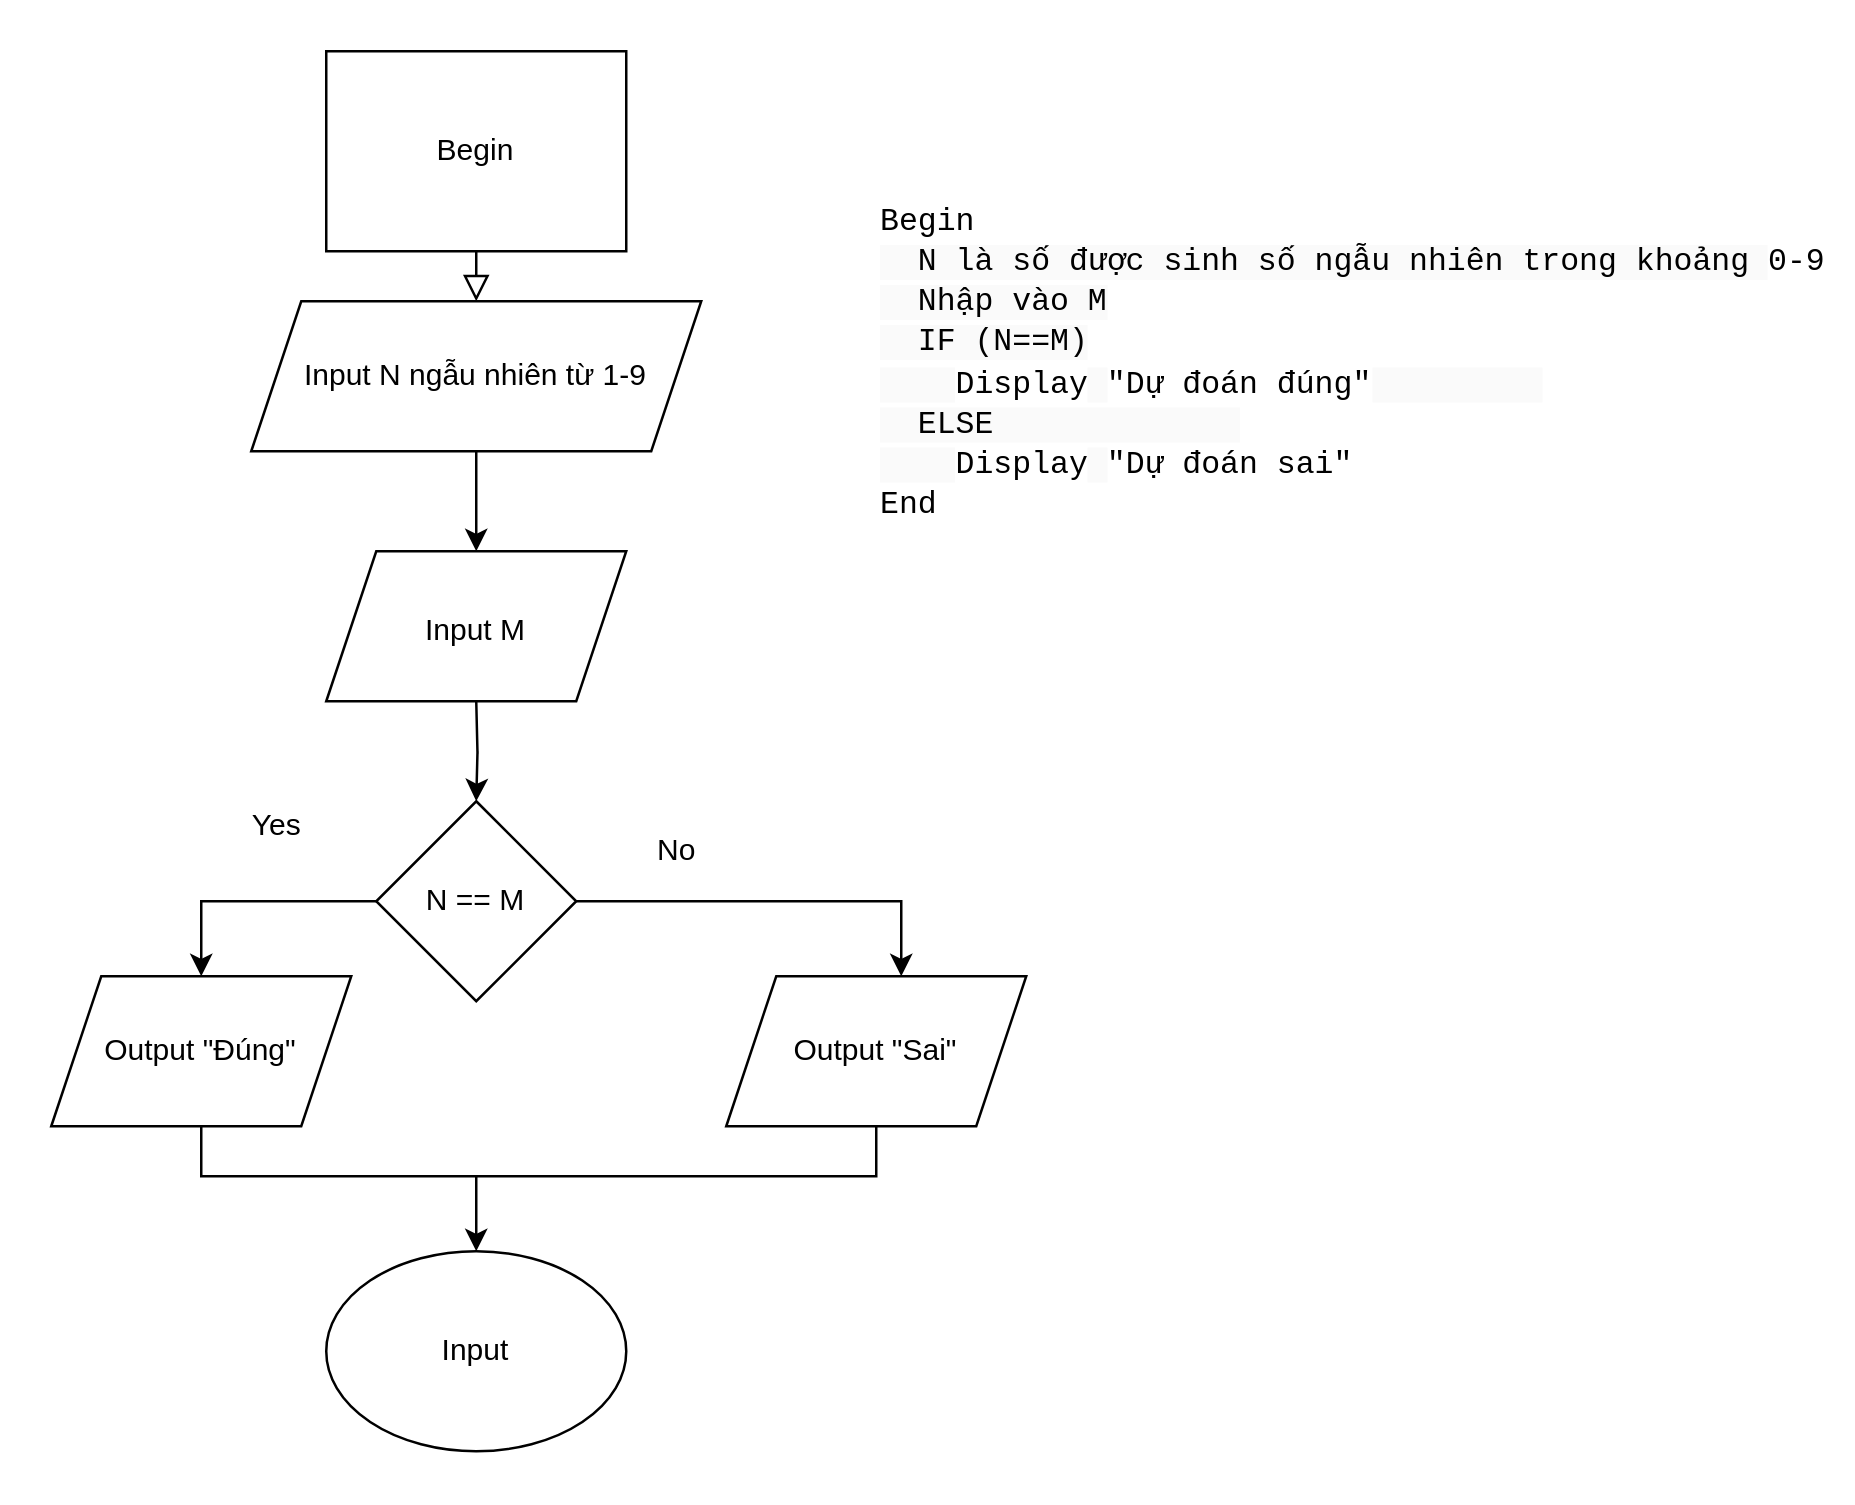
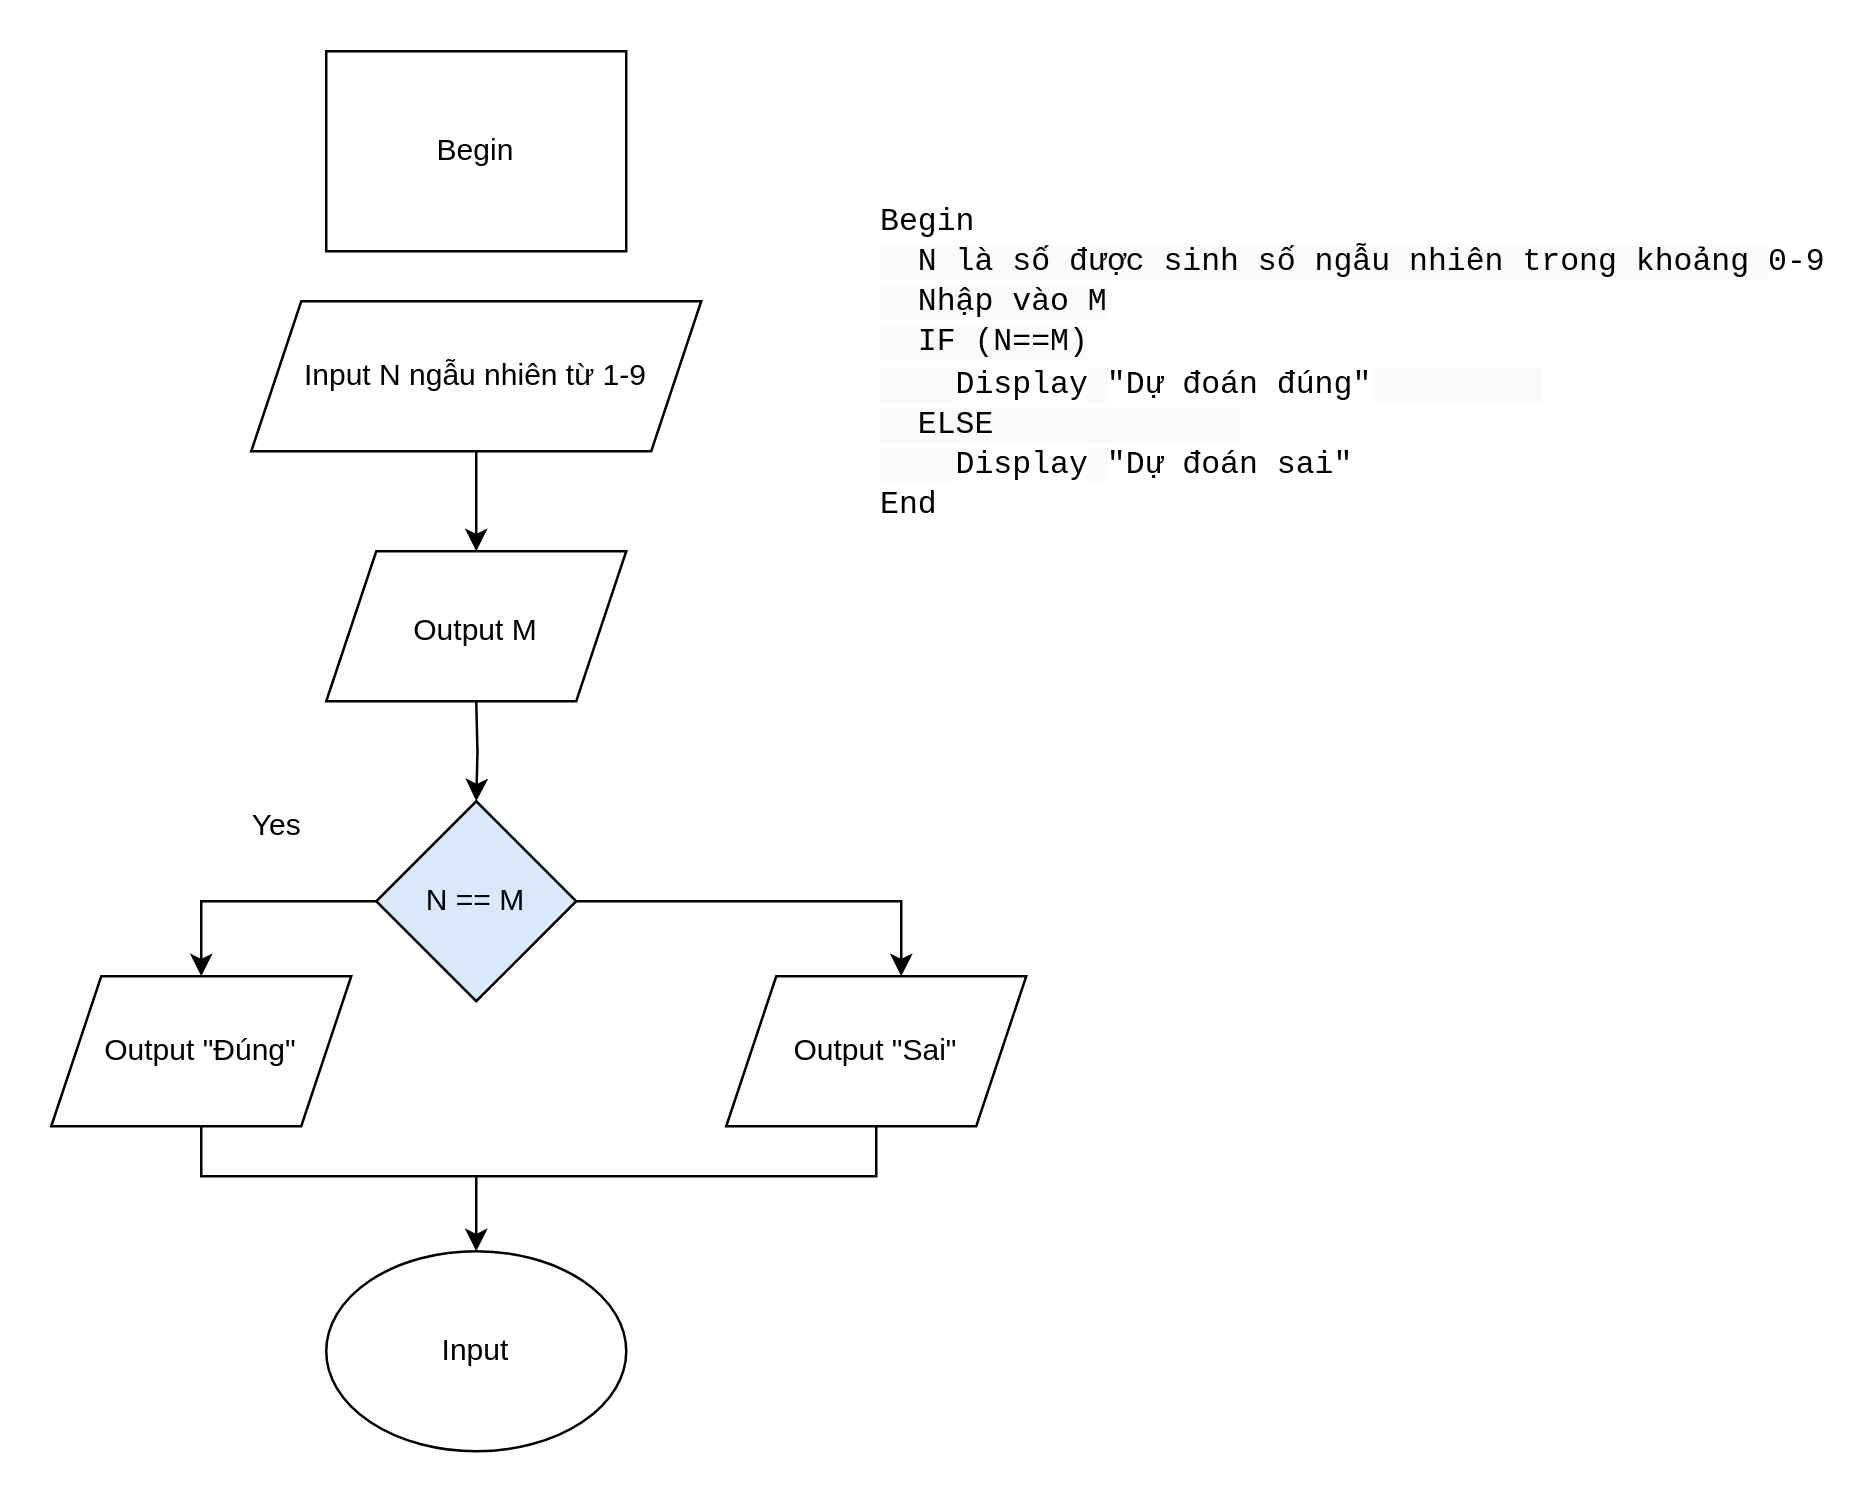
  <mxCell id="0" />
  <mxCell id="1" parent="0" />
- <mxCell id="2" value="" style="rounded=0;html=1;jettySize=auto;orthogonalLoop=1;fontSize=11;endArrow=block;endFill=0;endSize=8;strokeWidth=1;shadow=0;labelBackgroundColor=none;edgeStyle=orthogonalEdgeStyle;exitX=0.5;exitY=1;exitDx=0;exitDy=0;entryX=0.5;entryY=0;entryDx=0;entryDy=0;" parent="1" source="3" target="5" edge="1"><mxGeometry relative="1" as="geometry"><mxPoint x="240" y="220" as="sourcePoint" /></mxGeometry></mxCell>
  <mxCell id="3" value="Begin" style="whiteSpace=wrap;html=1;rounded=0;" vertex="1" parent="1"><mxGeometry x="130" y="20" width="120" height="80" as="geometry" /></mxCell>
  <mxCell id="4" value="" style="edgeStyle=orthogonalEdgeStyle;rounded=0;orthogonalLoop=1;jettySize=auto;html=1;" edge="1" parent="1" source="5"><mxGeometry relative="1" as="geometry"><mxPoint x="190" y="220" as="targetPoint" /></mxGeometry></mxCell>
  <mxCell id="5" value="Input N ngẫu nhiên từ 1-9" style="shape=parallelogram;perimeter=parallelogramPerimeter;whiteSpace=wrap;html=1;fixedSize=1;" vertex="1" parent="1"><mxGeometry x="100" y="120" width="180" height="60" as="geometry" /></mxCell>
  <mxCell id="6" value="" style="edgeStyle=orthogonalEdgeStyle;rounded=0;orthogonalLoop=1;jettySize=auto;html=1;" edge="1" parent="1"><mxGeometry relative="1" as="geometry"><mxPoint x="190" y="280" as="sourcePoint" /><mxPoint x="190" y="320" as="targetPoint" /></mxGeometry></mxCell>
  <mxCell id="7" value="Input" style="ellipse;whiteSpace=wrap;html=1;" vertex="1" parent="1"><mxGeometry x="130" y="500" width="120" height="80" as="geometry" /></mxCell>
  <mxCell id="8" value="&lt;span style=&quot;box-sizing: border-box; font-family: SFMono-Regular, Menlo, Monaco, Consolas, &amp;quot;Liberation Mono&amp;quot;, &amp;quot;Courier New&amp;quot;, monospace; font-size: 12.6px;&quot; class=&quot;hljs-keyword&quot;&gt;Begin&lt;/span&gt;&lt;br style=&quot;box-sizing: border-box; font-family: SFMono-Regular, Menlo, Monaco, Consolas, &amp;quot;Liberation Mono&amp;quot;, &amp;quot;Courier New&amp;quot;, monospace; font-size: 12.6px;&quot;&gt;&lt;span style=&quot;font-family: SFMono-Regular, Menlo, Monaco, Consolas, &amp;quot;Liberation Mono&amp;quot;, &amp;quot;Courier New&amp;quot;, monospace; font-size: 12.6px; background-color: rgb(250, 250, 250);&quot;&gt;&amp;nbsp; N là số được sinh số ngẫu nhiên trong khoảng &lt;/span&gt;&lt;span style=&quot;box-sizing: border-box; font-family: SFMono-Regular, Menlo, Monaco, Consolas, &amp;quot;Liberation Mono&amp;quot;, &amp;quot;Courier New&amp;quot;, monospace; font-size: 12.6px;&quot; class=&quot;hljs-number&quot;&gt;0&lt;/span&gt;&lt;span style=&quot;box-sizing: border-box; font-family: SFMono-Regular, Menlo, Monaco, Consolas, &amp;quot;Liberation Mono&amp;quot;, &amp;quot;Courier New&amp;quot;, monospace; font-size: 12.6px;&quot; class=&quot;hljs-number&quot;&gt;-9&lt;/span&gt;&lt;br style=&quot;box-sizing: border-box; font-family: SFMono-Regular, Menlo, Monaco, Consolas, &amp;quot;Liberation Mono&amp;quot;, &amp;quot;Courier New&amp;quot;, monospace; font-size: 12.6px;&quot;&gt;&lt;span style=&quot;font-family: SFMono-Regular, Menlo, Monaco, Consolas, &amp;quot;Liberation Mono&amp;quot;, &amp;quot;Courier New&amp;quot;, monospace; font-size: 12.6px; background-color: rgb(250, 250, 250);&quot;&gt;&amp;nbsp; Nhập vào M&lt;/span&gt;&lt;br style=&quot;box-sizing: border-box; font-family: SFMono-Regular, Menlo, Monaco, Consolas, &amp;quot;Liberation Mono&amp;quot;, &amp;quot;Courier New&amp;quot;, monospace; font-size: 12.6px;&quot;&gt;&lt;span style=&quot;font-family: SFMono-Regular, Menlo, Monaco, Consolas, &amp;quot;Liberation Mono&amp;quot;, &amp;quot;Courier New&amp;quot;, monospace; font-size: 12.6px; background-color: rgb(250, 250, 250);&quot;&gt;&amp;nbsp; IF (N==M)&lt;/span&gt;&lt;br style=&quot;box-sizing: border-box; font-family: SFMono-Regular, Menlo, Monaco, Consolas, &amp;quot;Liberation Mono&amp;quot;, &amp;quot;Courier New&amp;quot;, monospace; font-size: 12.6px;&quot;&gt;&lt;span style=&quot;font-family: SFMono-Regular, Menlo, Monaco, Consolas, &amp;quot;Liberation Mono&amp;quot;, &amp;quot;Courier New&amp;quot;, monospace; font-size: 12.6px; background-color: rgb(250, 250, 250);&quot;&gt;&amp;nbsp;&amp;nbsp;&amp;nbsp; &lt;/span&gt;&lt;span style=&quot;box-sizing: border-box; font-family: SFMono-Regular, Menlo, Monaco, Consolas, &amp;quot;Liberation Mono&amp;quot;, &amp;quot;Courier New&amp;quot;, monospace; font-size: 12.6px;&quot; class=&quot;hljs-keyword&quot;&gt;Display&lt;/span&gt;&lt;span style=&quot;font-family: SFMono-Regular, Menlo, Monaco, Consolas, &amp;quot;Liberation Mono&amp;quot;, &amp;quot;Courier New&amp;quot;, monospace; font-size: 12.6px; background-color: rgb(250, 250, 250);&quot;&gt; &lt;/span&gt;&lt;span style=&quot;box-sizing: border-box; font-family: SFMono-Regular, Menlo, Monaco, Consolas, &amp;quot;Liberation Mono&amp;quot;, &amp;quot;Courier New&amp;quot;, monospace; font-size: 12.6px;&quot; class=&quot;hljs-string&quot;&gt;&quot;Dự đoán đúng&quot;&lt;/span&gt;&lt;span style=&quot;font-family: SFMono-Regular, Menlo, Monaco, Consolas, &amp;quot;Liberation Mono&amp;quot;, &amp;quot;Courier New&amp;quot;, monospace; font-size: 12.6px; background-color: rgb(250, 250, 250);&quot;&gt;&amp;nbsp;&amp;nbsp;&amp;nbsp;&amp;nbsp;&amp;nbsp;&amp;nbsp;&amp;nbsp; &amp;nbsp;&lt;/span&gt;&lt;br style=&quot;box-sizing: border-box; font-family: SFMono-Regular, Menlo, Monaco, Consolas, &amp;quot;Liberation Mono&amp;quot;, &amp;quot;Courier New&amp;quot;, monospace; font-size: 12.6px;&quot;&gt;&lt;span style=&quot;font-family: SFMono-Regular, Menlo, Monaco, Consolas, &amp;quot;Liberation Mono&amp;quot;, &amp;quot;Courier New&amp;quot;, monospace; font-size: 12.6px; background-color: rgb(250, 250, 250);&quot;&gt;&amp;nbsp; ELSE&amp;nbsp;&amp;nbsp;&amp;nbsp;&amp;nbsp;&amp;nbsp;&amp;nbsp;&amp;nbsp;&amp;nbsp;&amp;nbsp;&amp;nbsp;&amp;nbsp; &amp;nbsp;&lt;/span&gt;&lt;br style=&quot;box-sizing: border-box; font-family: SFMono-Regular, Menlo, Monaco, Consolas, &amp;quot;Liberation Mono&amp;quot;, &amp;quot;Courier New&amp;quot;, monospace; font-size: 12.6px;&quot;&gt;&lt;span style=&quot;font-family: SFMono-Regular, Menlo, Monaco, Consolas, &amp;quot;Liberation Mono&amp;quot;, &amp;quot;Courier New&amp;quot;, monospace; font-size: 12.6px; background-color: rgb(250, 250, 250);&quot;&gt;&amp;nbsp;&amp;nbsp;&amp;nbsp; &lt;/span&gt;&lt;span style=&quot;box-sizing: border-box; font-family: SFMono-Regular, Menlo, Monaco, Consolas, &amp;quot;Liberation Mono&amp;quot;, &amp;quot;Courier New&amp;quot;, monospace; font-size: 12.6px;&quot; class=&quot;hljs-keyword&quot;&gt;Display&lt;/span&gt;&lt;span style=&quot;font-family: SFMono-Regular, Menlo, Monaco, Consolas, &amp;quot;Liberation Mono&amp;quot;, &amp;quot;Courier New&amp;quot;, monospace; font-size: 12.6px; background-color: rgb(250, 250, 250);&quot;&gt; &lt;/span&gt;&lt;span style=&quot;box-sizing: border-box; font-family: SFMono-Regular, Menlo, Monaco, Consolas, &amp;quot;Liberation Mono&amp;quot;, &amp;quot;Courier New&amp;quot;, monospace; font-size: 12.6px;&quot; class=&quot;hljs-string&quot;&gt;&quot;Dự đoán sai&quot;&lt;/span&gt;&lt;span style=&quot;font-family: SFMono-Regular, Menlo, Monaco, Consolas, &amp;quot;Liberation Mono&amp;quot;, &amp;quot;Courier New&amp;quot;, monospace; font-size: 12.6px; background-color: rgb(250, 250, 250);&quot;&gt; &lt;/span&gt;&lt;br style=&quot;box-sizing: border-box; font-family: SFMono-Regular, Menlo, Monaco, Consolas, &amp;quot;Liberation Mono&amp;quot;, &amp;quot;Courier New&amp;quot;, monospace; font-size: 12.6px;&quot;&gt;&lt;span style=&quot;box-sizing: border-box; font-family: SFMono-Regular, Menlo, Monaco, Consolas, &amp;quot;Liberation Mono&amp;quot;, &amp;quot;Courier New&amp;quot;, monospace; font-size: 12.6px;&quot; class=&quot;hljs-keyword&quot;&gt;End&lt;/span&gt;" style="text;html=1;align=left;verticalAlign=middle;resizable=0;points=[];autosize=1;strokeColor=none;fillColor=none;" vertex="1" parent="1"><mxGeometry x="350" y="80" width="370" height="130" as="geometry" /></mxCell>
- <mxCell id="9" value="&lt;font style=&quot;font-size: 12px;&quot;&gt;Input M&lt;/font&gt;" style="shape=parallelogram;perimeter=parallelogramPerimeter;whiteSpace=wrap;html=1;fixedSize=1;fontSize=18;fontColor=#000000;" vertex="1" parent="1"><mxGeometry x="130" y="220" width="120" height="60" as="geometry" /></mxCell>
+ <mxCell id="9" value="&lt;font style=&quot;font-size: 12px;&quot;&gt;Output M&lt;/font&gt;" style="shape=parallelogram;perimeter=parallelogramPerimeter;whiteSpace=wrap;html=1;fixedSize=1;fontSize=18;fontColor=#000000;" vertex="1" parent="1"><mxGeometry x="130" y="220" width="120" height="60" as="geometry" /></mxCell>
  <mxCell id="10" value="" style="edgeStyle=orthogonalEdgeStyle;rounded=0;orthogonalLoop=1;jettySize=auto;html=1;fontSize=12;fontColor=#000000;" edge="1" parent="1" source="11" target="16"><mxGeometry relative="1" as="geometry"><Array as="points"><mxPoint x="360" y="360" /></Array></mxGeometry></mxCell>
- <mxCell id="11" value="N == M" style="rhombus;whiteSpace=wrap;html=1;fontSize=12;fontColor=#000000;" vertex="1" parent="1"><mxGeometry x="150" y="320" width="80" height="80" as="geometry" /></mxCell>
+ <mxCell id="11" value="N == M" style="rhombus;whiteSpace=wrap;html=1;fontSize=12;fontColor=#000000;fillColor=#dae8fc;" vertex="1" parent="1"><mxGeometry x="150" y="320" width="80" height="80" as="geometry" /></mxCell>
  <mxCell id="12" value="" style="endArrow=classic;html=1;rounded=0;fontSize=12;fontColor=#000000;exitX=0.5;exitY=1;exitDx=0;exitDy=0;entryX=0.5;entryY=0;entryDx=0;entryDy=0;" edge="1" parent="1" source="14" target="7"><mxGeometry width="50" height="50" relative="1" as="geometry"><mxPoint x="60" y="460" as="sourcePoint" /><mxPoint x="170" y="480" as="targetPoint" /><Array as="points"><mxPoint x="80" y="470" /><mxPoint x="190" y="470" /></Array></mxGeometry></mxCell>
  <mxCell id="13" value="" style="endArrow=classic;html=1;rounded=0;fontSize=12;fontColor=#000000;exitX=0;exitY=0.5;exitDx=0;exitDy=0;entryX=0.5;entryY=0;entryDx=0;entryDy=0;" edge="1" parent="1" source="11" target="14"><mxGeometry width="50" height="50" relative="1" as="geometry"><mxPoint x="90" y="440" as="sourcePoint" /><mxPoint x="80" y="400" as="targetPoint" /><Array as="points"><mxPoint x="80" y="360" /></Array></mxGeometry></mxCell>
  <mxCell id="14" value="Output &quot;Đúng&quot;" style="shape=parallelogram;perimeter=parallelogramPerimeter;whiteSpace=wrap;html=1;fixedSize=1;fontSize=12;fontColor=#000000;" vertex="1" parent="1"><mxGeometry x="20" y="390" width="120" height="60" as="geometry" /></mxCell>
  <mxCell id="15" value="Yes" style="text;html=1;align=center;verticalAlign=middle;resizable=0;points=[];autosize=1;strokeColor=none;fillColor=none;fontSize=12;fontColor=#000000;" vertex="1" parent="1"><mxGeometry x="90" y="315" width="40" height="30" as="geometry" /></mxCell>
  <mxCell id="16" value="Output &quot;Sai&quot;" style="shape=parallelogram;perimeter=parallelogramPerimeter;whiteSpace=wrap;html=1;fixedSize=1;fontColor=#000000;" vertex="1" parent="1"><mxGeometry x="290" y="390" width="120" height="60" as="geometry" /></mxCell>
- <mxCell id="17" value="No" style="text;html=1;align=center;verticalAlign=middle;resizable=0;points=[];autosize=1;strokeColor=none;fillColor=none;fontSize=12;fontColor=#000000;" vertex="1" parent="1"><mxGeometry x="250" y="325" width="40" height="30" as="geometry" /></mxCell>
  <mxCell id="18" value="" style="endArrow=none;html=1;rounded=0;fontSize=12;fontColor=#000000;entryX=0.5;entryY=1;entryDx=0;entryDy=0;" edge="1" parent="1" target="16"><mxGeometry width="50" height="50" relative="1" as="geometry"><mxPoint x="190" y="470" as="sourcePoint" /><mxPoint x="240" y="240" as="targetPoint" /><Array as="points"><mxPoint x="350" y="470" /></Array></mxGeometry></mxCell>
